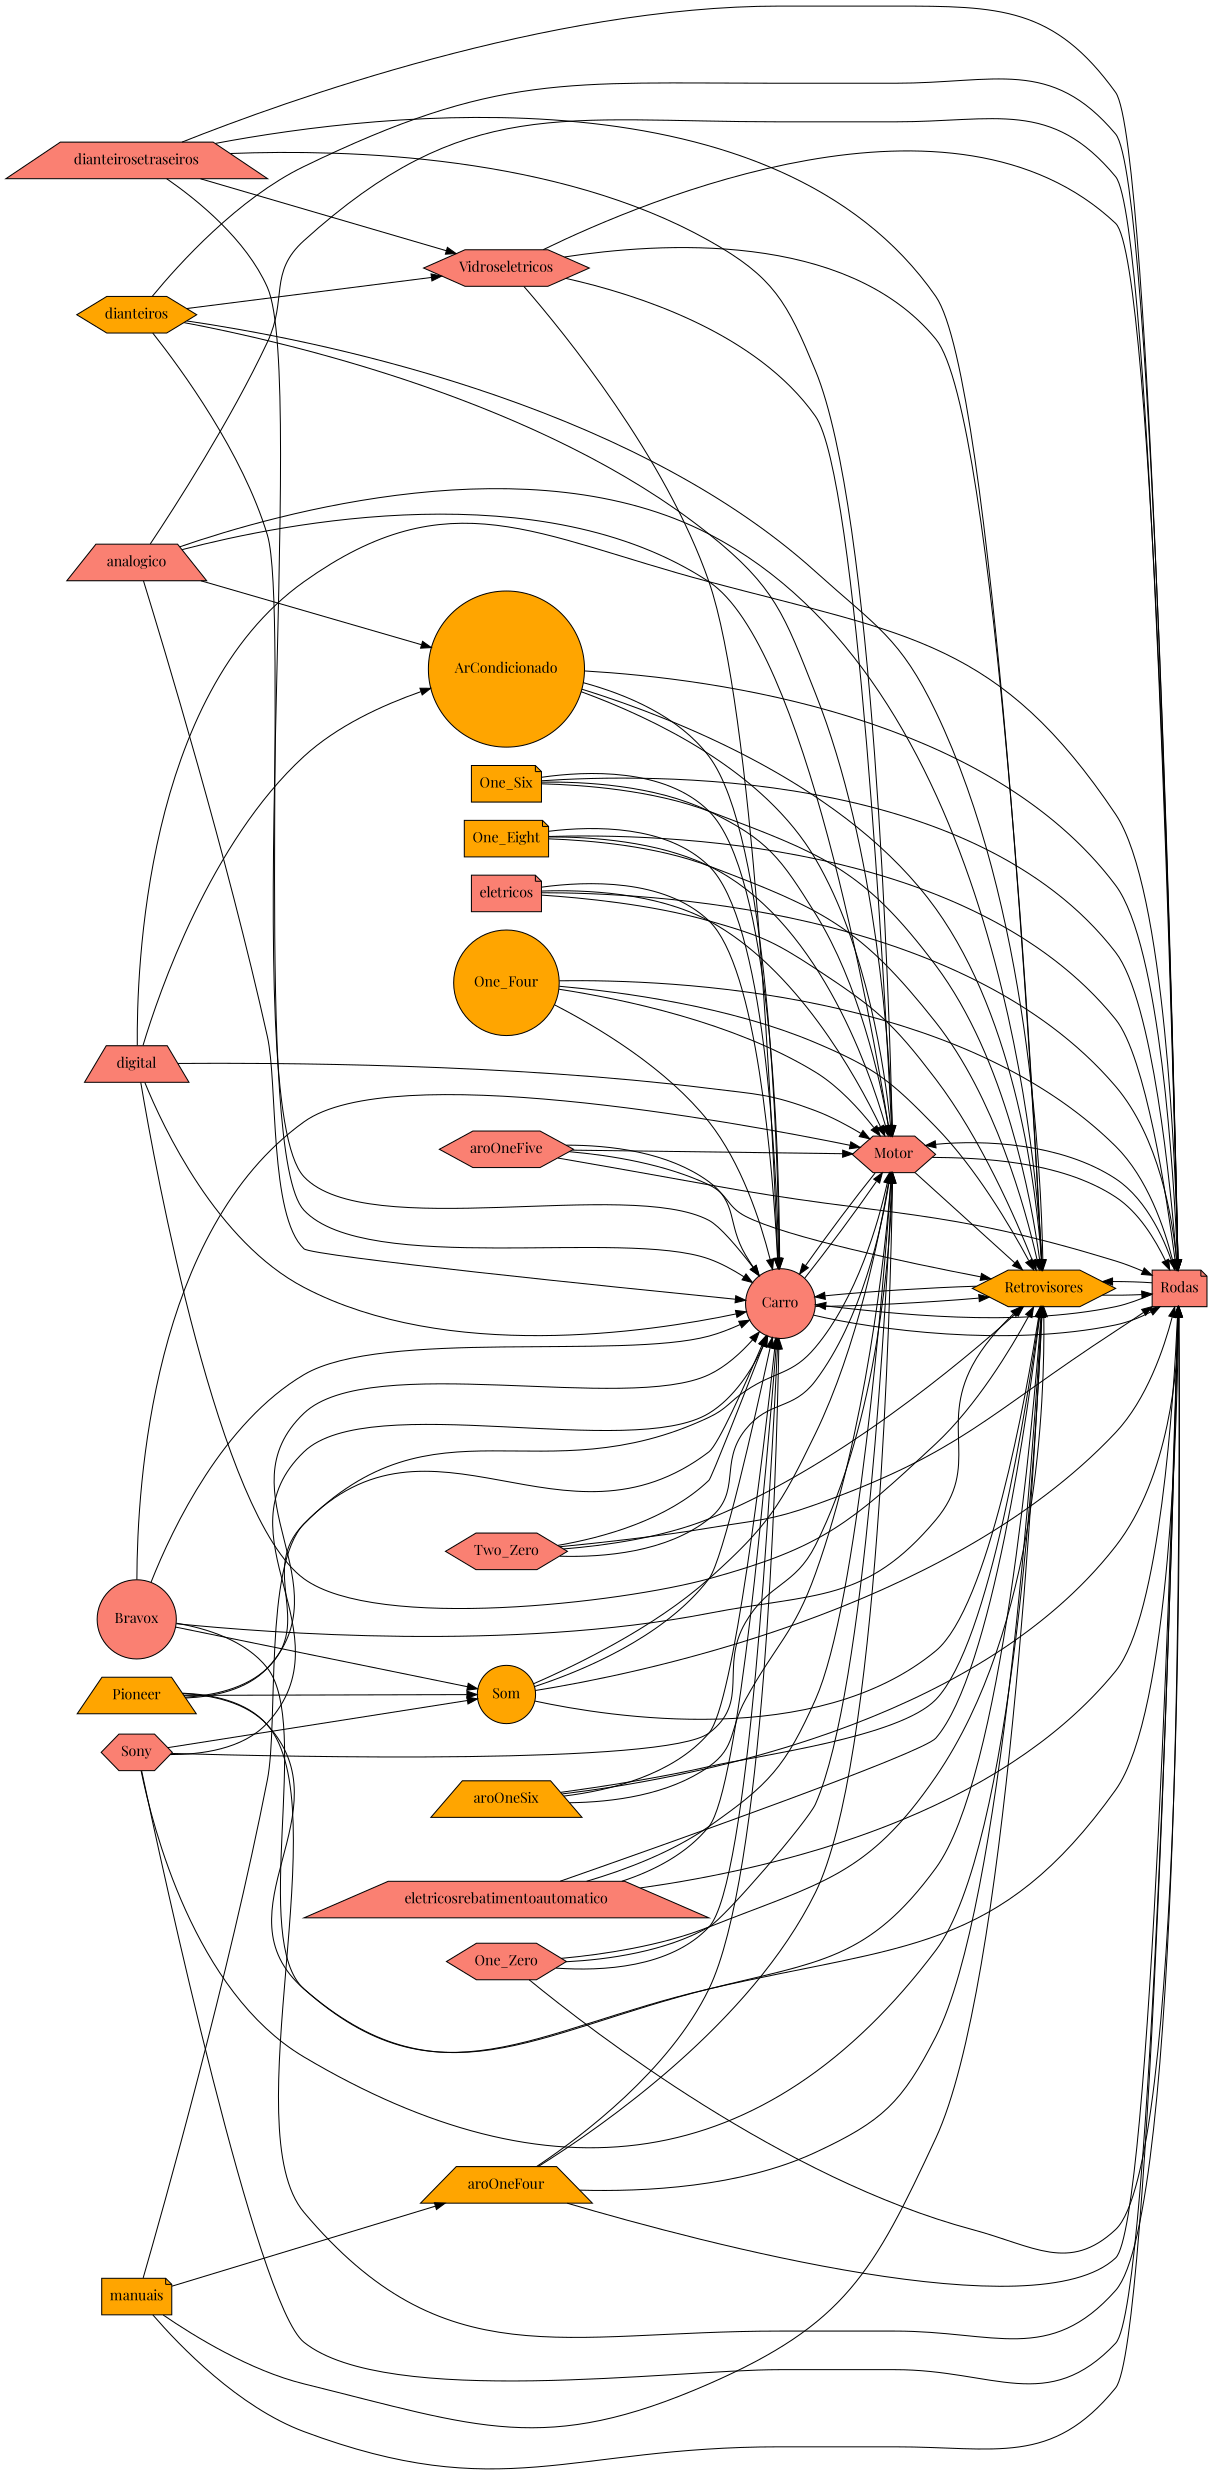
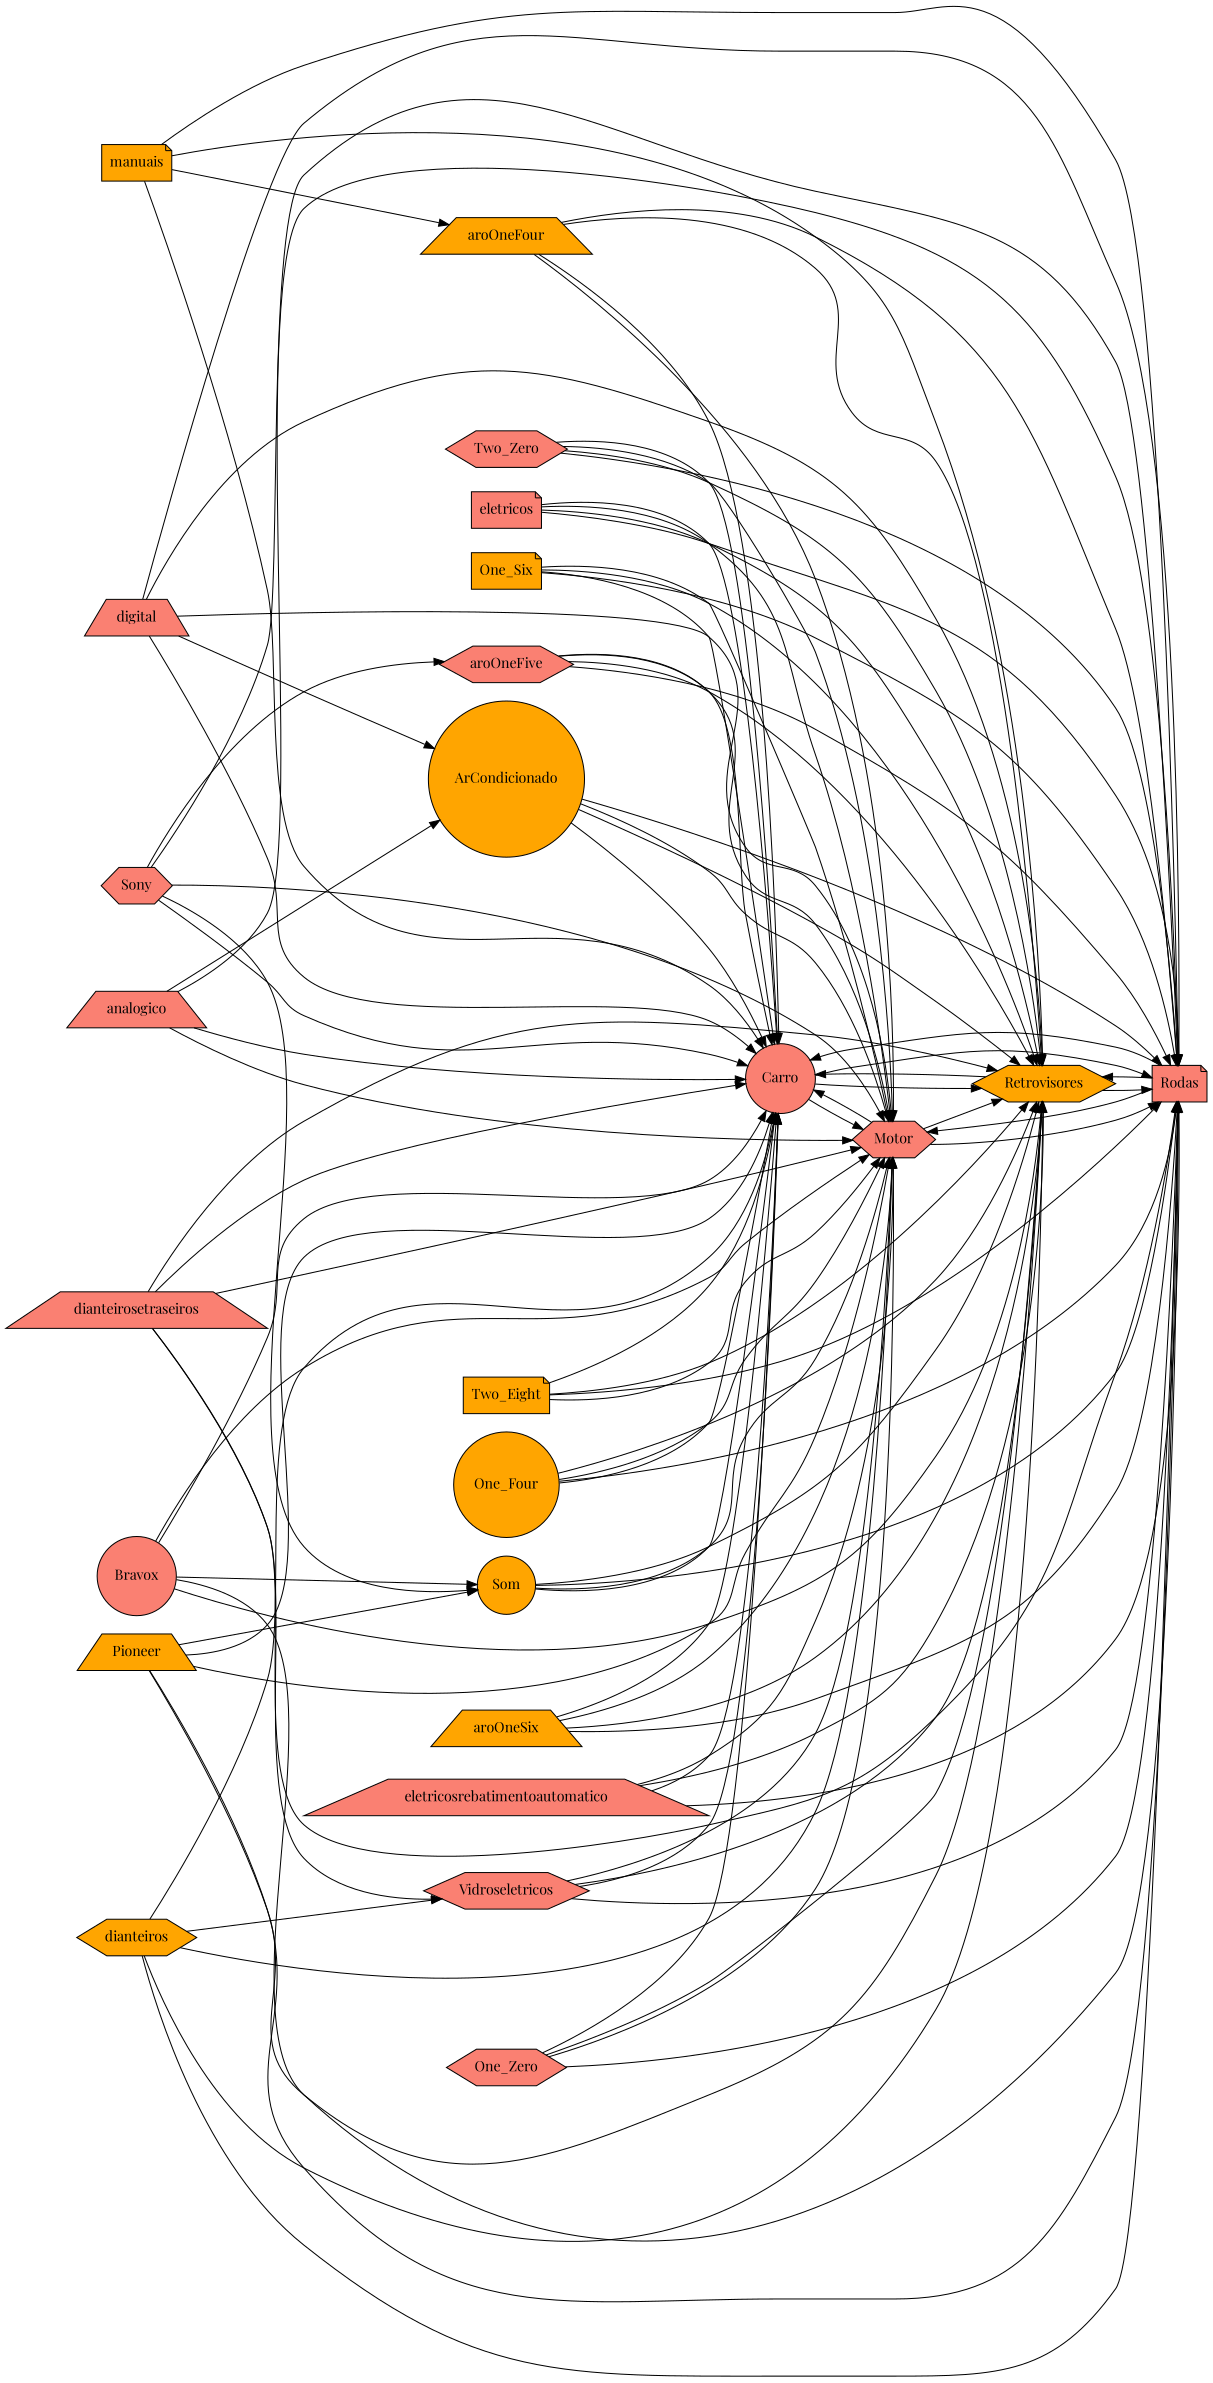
  digraph {
    fontname="Playfair Display"
    rankdir=LR
    node [fillcolor=salmon fontname="Playfair Display" shape=hexagon style=filled]
    edge [arrowhead=normal fontname="Playfair Display"]
    n1 [label=Two_Zero]
    n2 [label=Carro shape=circle]
    n3 [label=Motor]
    n4 [label=Rodas shape=note]
    n5 [fillcolor=orange label=Retrovisores]
    n6 [fillcolor=orange label=manuais shape=note]
    n7 [fillcolor=orange label=aroOneFour shape=trapezium]
    n8 [fillcolor=orange label=ArCondicionado shape=circle]
    n9 [fillcolor=orange label=One_Six shape=note]
    n10 [label=dianteirosetraseiros shape=trapezium]
    n11 [label=Vidroseletricos]
    n12 [label=eletricos shape=note]
    n13 [label=Bravox shape=circle]
    n14 [fillcolor=orange label=Som shape=circle]
    n15 [fillcolor=orange label=aroOneSix shape=trapezium]
    n16 [label=eletricosrebatimentoautomatico shape=trapezium]
    n17 [fillcolor=orange label=Pioneer shape=trapezium]
    n18 [label=digital shape=trapezium]
    n19 [label=One_Zero]
    n20 [label=Sony]
    n21 [label=aroOneFive]
    n22 [fillcolor=orange label=dianteiros]
    n23 [label=analogico shape=trapezium]
-   n24 [fillcolor=orange label=One_Eight shape=note]
+   n24 [fillcolor=orange label=Two_Eight shape=note]
    n25 [fillcolor=orange label=One_Four shape=circle]
    n1 -> n2
    n1 -> n3
    n1 -> n4
    n1 -> n5
    n2 -> n3
    n2 -> n4
    n2 -> n5
    n3 -> n2
    n3 -> n4
    n3 -> n5
    n4 -> n2
    n4 -> n3
    n4 -> n5
    n5 -> n2
    n5 -> n4
    n6 -> n2
    n6 -> n4
    n6 -> n5
    n6 -> n7
    n7 -> n2
    n7 -> n3
    n7 -> n4
    n7 -> n5
    n8 -> n2
    n8 -> n3
    n8 -> n4
    n8 -> n5
    n9 -> n2
    n9 -> n3
    n9 -> n4
    n9 -> n5
    n10 -> n2
    n10 -> n3
    n10 -> n4
    n10 -> n5
    n10 -> n11
    n11 -> n2
    n11 -> n3
    n11 -> n4
    n11 -> n5
    n12 -> n2
    n12 -> n3
    n12 -> n4
    n12 -> n5
    n13 -> n2
    n13 -> n3
    n13 -> n4
    n13 -> n5
    n13 -> n14
    n14 -> n2
    n14 -> n3
    n14 -> n4
    n14 -> n5
    n15 -> n2
    n15 -> n3
    n15 -> n4
    n15 -> n5
    n16 -> n2
    n16 -> n3
    n16 -> n4
    n16 -> n5
    n17 -> n2
    n17 -> n3
    n17 -> n4
    n17 -> n5
    n17 -> n14
    n18 -> n2
    n18 -> n3
    n18 -> n4
    n18 -> n5
    n18 -> n8
    n19 -> n2
    n19 -> n3
    n19 -> n4
    n19 -> n5
    n20 -> n2
    n20 -> n3
    n20 -> n4
-   n20 -> n5
+   n20 -> n21
    n20 -> n14
    n21 -> n2
    n21 -> n3
    n21 -> n4
    n21 -> n5
    n22 -> n2
    n22 -> n3
    n22 -> n4
    n22 -> n5
    n22 -> n11
    n23 -> n2
    n23 -> n3
    n23 -> n4
-   n23 -> n5
    n23 -> n8
    n24 -> n2
    n24 -> n3
    n24 -> n4
    n24 -> n5
    n25 -> n2
    n25 -> n3
    n25 -> n4
    n25 -> n5
  }
